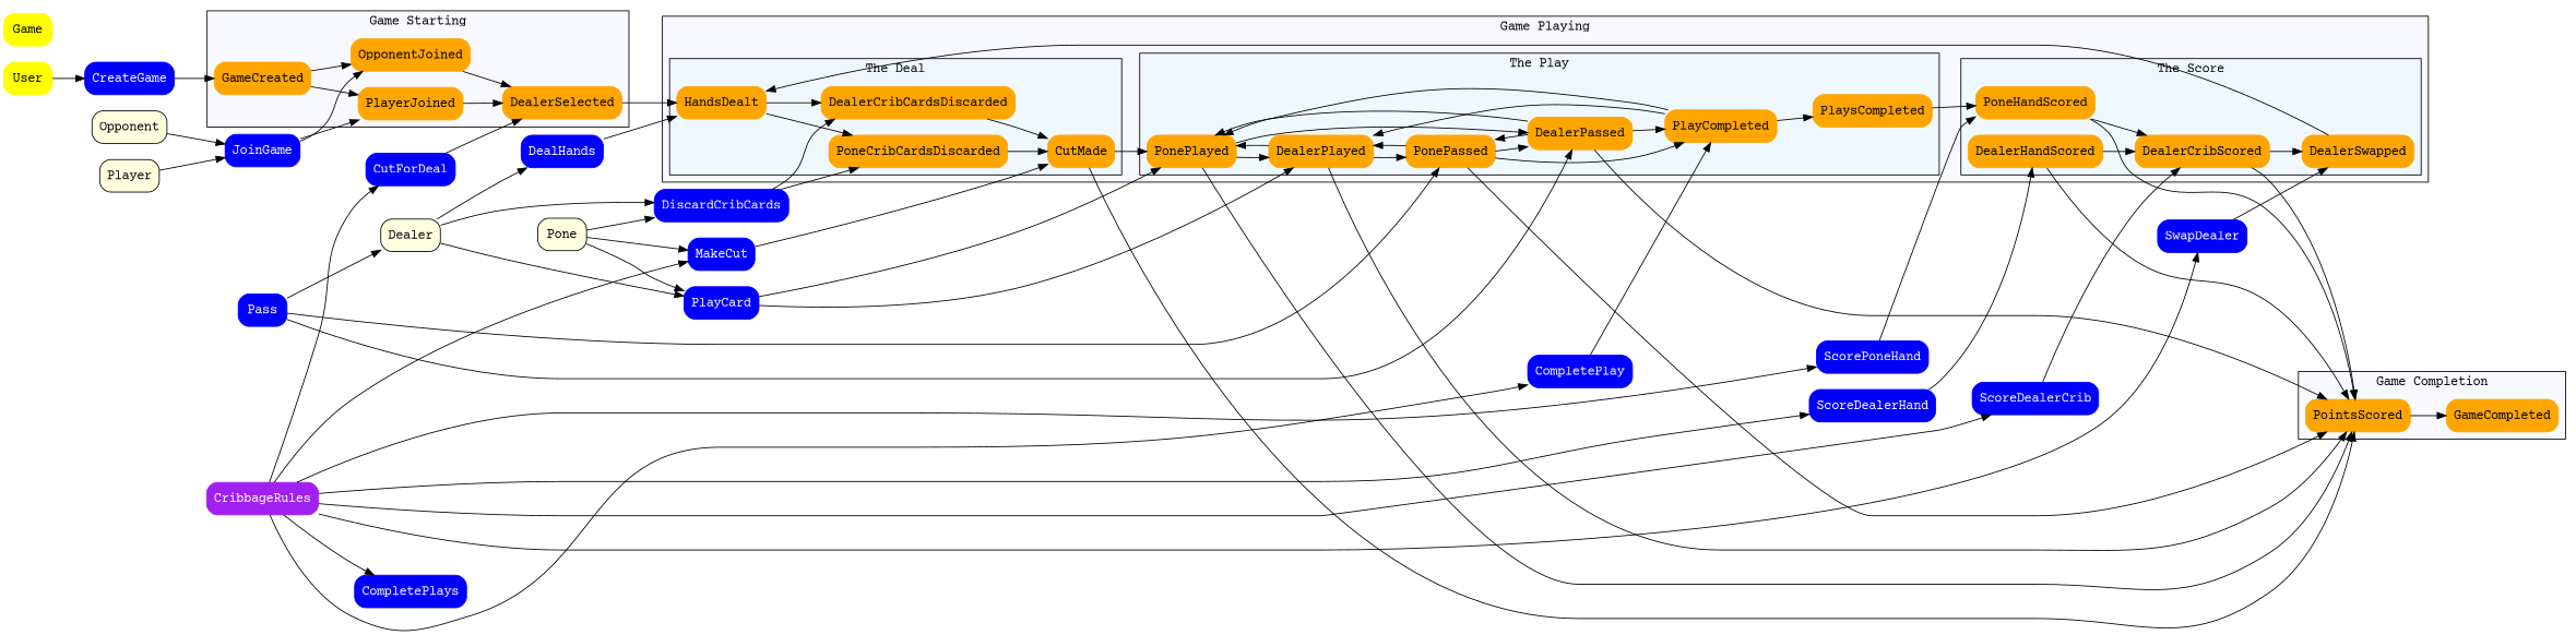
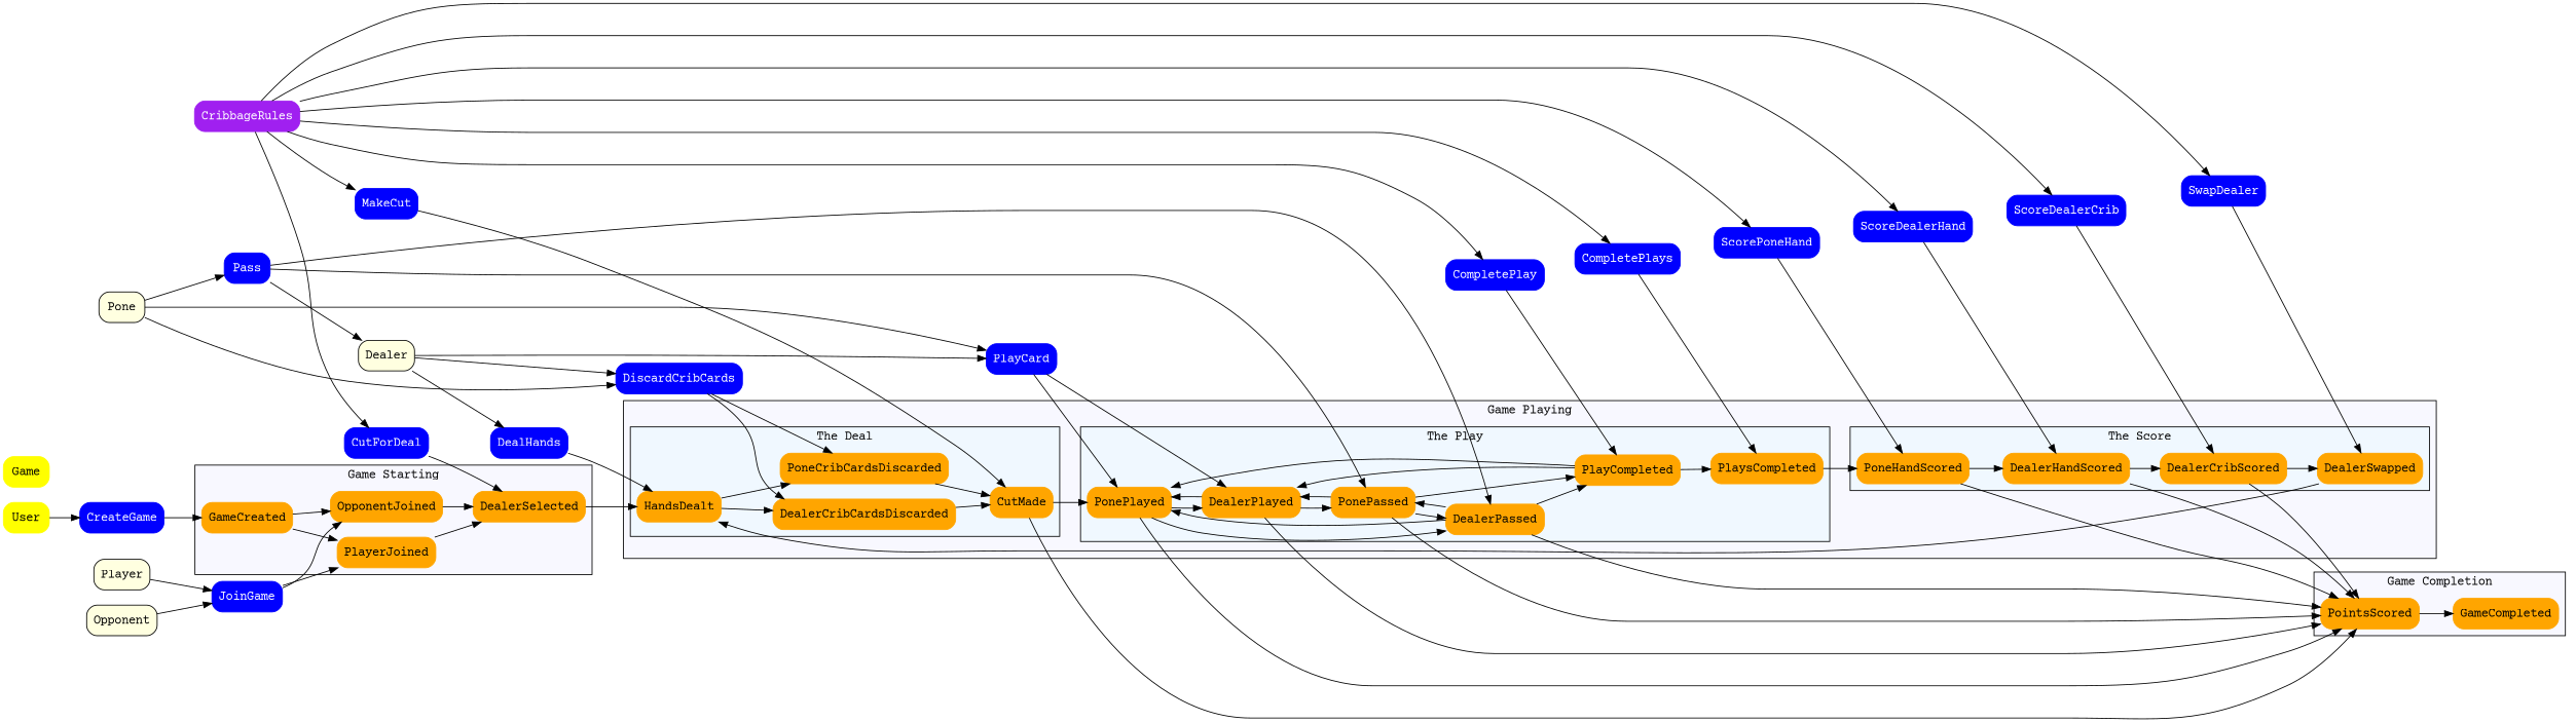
  digraph {
    fontname="Courier Prime"
    rankdir=LR
    node [color=orange fontname="Courier Prime" shape=rectangle style="filled, rounded"]
    edge [fontname="Courier Prime"]
    GameCreated
    PlayerJoined
    OpponentJoined
    DealerSelected
    HandsDealt
    DealerCribCardsDiscarded
    PoneCribCardsDiscarded
    CutMade
    PonePlayed
    PonePassed
    DealerPlayed
    DealerPassed
    PlayCompleted
    PlaysCompleted
    PoneHandScored
    DealerHandScored
    DealerCribScored
    DealerSwapped
    PointsScored
    GameCompleted
    CribbageRules [color=purple fontcolor=white]
    CreateGame [color=blue fontcolor=white]
    JoinGame [color=blue fontcolor=white]
    CutForDeal [color=blue fontcolor=white]
    DealHands [color=blue fontcolor=white]
    DiscardCribCards [color=blue fontcolor=white]
    MakeCut [color=blue fontcolor=white]
    PlayCard [color=blue fontcolor=white]
    Pass [color=blue fontcolor=white]
    CompletePlay [color=blue fontcolor=white]
    CompletePlays [color=blue fontcolor=white]
    ScorePoneHand [color=blue fontcolor=white]
    ScoreDealerHand [color=blue fontcolor=white]
    ScoreDealerCrib [color=blue fontcolor=white]
    SwapDealer [color=blue fontcolor=white]
    Player [color=black fillcolor=lightyellow]
    Opponent [color=black fillcolor=lightyellow]
    Dealer [color=black fillcolor=lightyellow]
    Pone [color=black fillcolor=lightyellow]
    Game [color=yellow]
    User [color=yellow]
    subgraph sub_1 {
      subgraph cluster_2 {
        fillcolor=ghostwhite
        label="Game Starting"
        style=filled
        GameCreated
        PlayerJoined
        OpponentJoined
        DealerSelected
      }
      subgraph cluster_3 {
        fillcolor=ghostwhite
        label="Game Playing"
        style=filled
        subgraph cluster_4 {
          fillcolor=aliceblue
          label="The Deal"
          style=filled
          HandsDealt
          DealerCribCardsDiscarded
          PoneCribCardsDiscarded
          CutMade
        }
        subgraph cluster_5 {
          fillcolor=aliceblue
          label="The Play"
          style=filled
          PonePlayed
          PonePassed
          DealerPlayed
          DealerPassed
          PlayCompleted
          PlaysCompleted
        }
        subgraph cluster_6 {
          fillcolor=aliceblue
          label="The Score"
          style=filled
          PoneHandScored
          DealerHandScored
          DealerCribScored
          DealerSwapped
        }
      }
      subgraph cluster_7 {
        fillcolor=ghostwhite
        label="Game Completion"
        style=filled
        PointsScored
        GameCompleted
      }
    }
    subgraph sub_8 {
    }
    subgraph sub_9 {
      CribbageRules
    }
    subgraph sub_10 {
      CreateGame
      JoinGame
      CutForDeal
      DealHands
      DiscardCribCards
      MakeCut
      PlayCard
      Pass
      CompletePlay
      CompletePlays
      ScorePoneHand
      ScoreDealerHand
      ScoreDealerCrib
      SwapDealer
    }
    subgraph sub_11 {
      Player
      Opponent
      Dealer
      Pone
    }
    subgraph sub_12 {
      Game
      User
    }
    subgraph sub_13 {
    }
    subgraph sub_14 {
    }
    GameCreated -> PlayerJoined
    GameCreated -> OpponentJoined
    PlayerJoined -> DealerSelected
    OpponentJoined -> DealerSelected
    DealerSelected -> HandsDealt
    HandsDealt -> DealerCribCardsDiscarded
    HandsDealt -> PoneCribCardsDiscarded
    DealerCribCardsDiscarded -> CutMade
    PoneCribCardsDiscarded -> CutMade
    CutMade -> PonePlayed
    CutMade -> PointsScored
    PonePlayed -> DealerPlayed
    PonePlayed -> DealerPassed
    PonePlayed -> PointsScored
    PonePassed -> DealerPlayed
    PonePassed -> DealerPassed
    PonePassed -> PlayCompleted
    PonePassed -> PointsScored
    DealerPlayed -> PonePlayed
    DealerPlayed -> PonePassed
    DealerPlayed -> PointsScored
    DealerPassed -> PonePlayed
    DealerPassed -> PonePassed
    DealerPassed -> PlayCompleted
    DealerPassed -> PointsScored
    PlayCompleted -> PonePlayed
    PlayCompleted -> DealerPlayed
    PlayCompleted -> PlaysCompleted
    PlaysCompleted -> PoneHandScored
-   PoneHandScored -> DealerCribScored
+   PoneHandScored -> DealerHandScored
    PoneHandScored -> PointsScored
    DealerHandScored -> DealerCribScored
    DealerHandScored -> PointsScored
    DealerCribScored -> DealerSwapped
    DealerCribScored -> PointsScored
    DealerSwapped -> HandsDealt
    PointsScored -> GameCompleted
    CribbageRules -> CutForDeal
    CribbageRules -> MakeCut
    CribbageRules -> CompletePlay
    CribbageRules -> CompletePlays
    CribbageRules -> ScorePoneHand
    CribbageRules -> ScoreDealerHand
    CribbageRules -> ScoreDealerCrib
    CribbageRules -> SwapDealer
    CreateGame -> GameCreated
    JoinGame -> PlayerJoined
    JoinGame -> OpponentJoined
    CutForDeal -> DealerSelected
    DealHands -> HandsDealt
    DiscardCribCards -> DealerCribCardsDiscarded
    DiscardCribCards -> PoneCribCardsDiscarded
    MakeCut -> CutMade
    PlayCard -> PonePlayed
    PlayCard -> DealerPlayed
    Pass -> PonePassed
    Pass -> DealerPassed
    Pass -> Dealer
    CompletePlay -> PlayCompleted
+   CompletePlays -> PlaysCompleted
    ScorePoneHand -> PoneHandScored
    ScoreDealerHand -> DealerHandScored
    ScoreDealerCrib -> DealerCribScored
    SwapDealer -> DealerSwapped
    Player -> JoinGame
    Opponent -> JoinGame
    Dealer -> DealHands
    Dealer -> DiscardCribCards
    Dealer -> PlayCard
    Pone -> DiscardCribCards
    Pone -> PlayCard
-   Pone -> MakeCut
+   Pone -> Pass
    User -> CreateGame
  }
